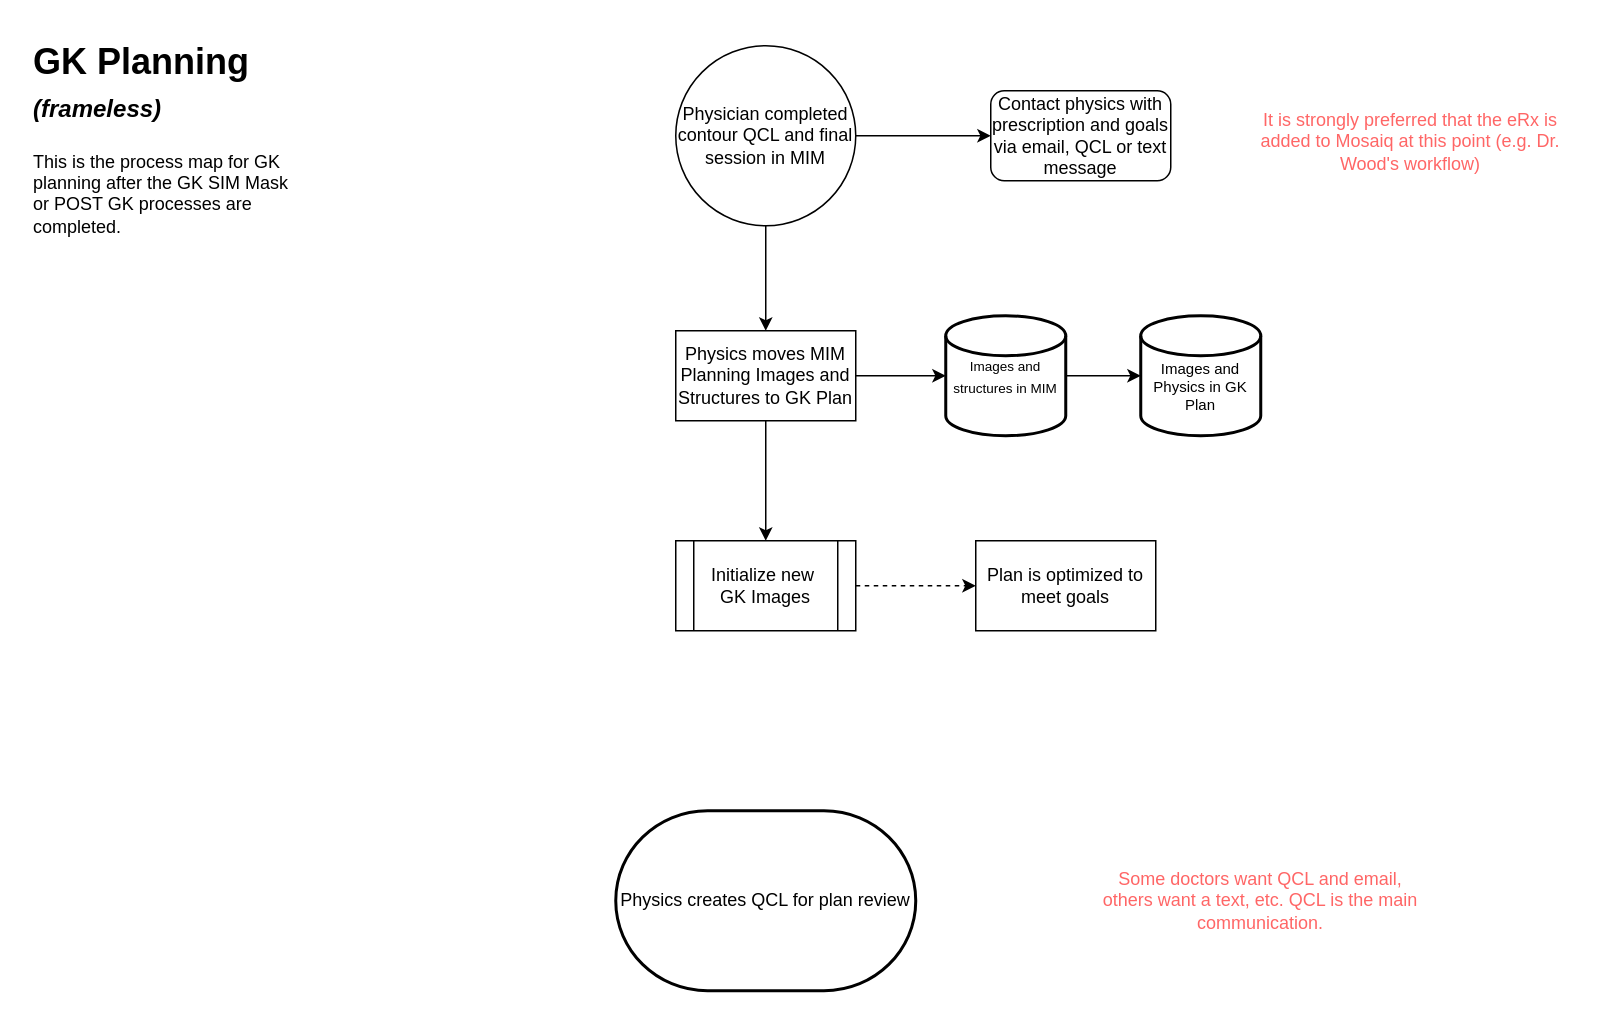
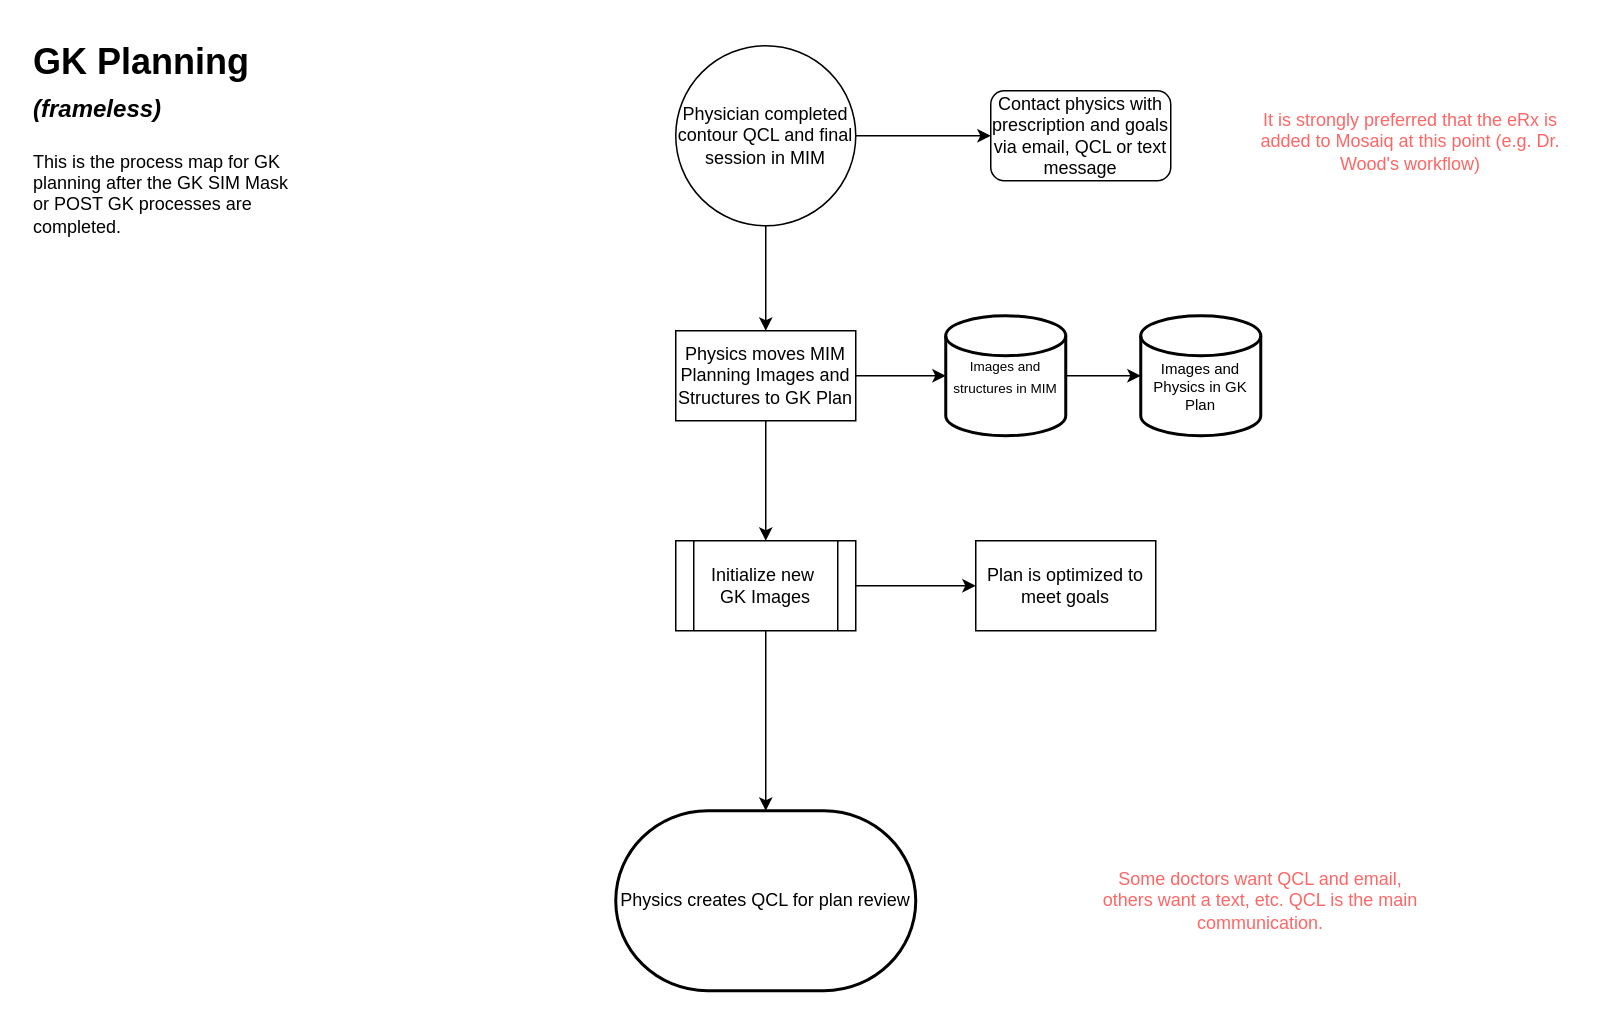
  <mxCell id="0" />
  <mxCell id="1" parent="0" />
  <mxCell id="2" value="&lt;h1 style=&quot;margin-top: 0px;&quot;&gt;GK Planning &lt;i&gt;&lt;font style=&quot;font-size: 16px;&quot;&gt;(frameless)&lt;/font&gt;&lt;/i&gt;&lt;br&gt;&lt;/h1&gt;&lt;p&gt;This is the process map for GK planning after the GK SIM Mask or POST GK processes are completed.&lt;br&gt;&lt;/p&gt;" style="text;html=1;whiteSpace=wrap;overflow=hidden;rounded=0;" vertex="1" parent="1"><mxGeometry x="20" y="20" width="180" height="140" as="geometry" /></mxCell>
  <mxCell id="3" value="" style="edgeStyle=orthogonalEdgeStyle;rounded=0;orthogonalLoop=1;jettySize=auto;html=1;" edge="1" parent="1" source="5" target="6"><mxGeometry relative="1" as="geometry" /></mxCell>
  <mxCell id="4" value="" style="edgeStyle=orthogonalEdgeStyle;rounded=0;orthogonalLoop=1;jettySize=auto;html=1;" edge="1" parent="1" source="5" target="10"><mxGeometry relative="1" as="geometry" /></mxCell>
  <mxCell id="5" value="Physician completed contour QCL and final session in MIM" style="ellipse;whiteSpace=wrap;html=1;aspect=fixed;" vertex="1" parent="1"><mxGeometry x="450" y="30" width="120" height="120" as="geometry" /></mxCell>
  <mxCell id="6" value="Contact physics with prescription and goals via email, QCL or text message" style="rounded=1;whiteSpace=wrap;html=1;" vertex="1" parent="1"><mxGeometry x="660" y="60" width="120" height="60" as="geometry" /></mxCell>
  <mxCell id="7" value="&lt;font color=&quot;#ff6666&quot;&gt;It is strongly preferred that the eRx is added to Mosaiq at this point (e.g. Dr. Wood's workflow)&lt;/font&gt;" style="text;html=1;align=center;verticalAlign=middle;whiteSpace=wrap;rounded=0;" vertex="1" parent="1"><mxGeometry x="830" y="60" width="220" height="67.5" as="geometry" /></mxCell>
  <mxCell id="8" style="edgeStyle=orthogonalEdgeStyle;rounded=0;orthogonalLoop=1;jettySize=auto;html=1;" edge="1" parent="1" source="10" target="11"><mxGeometry relative="1" as="geometry" /></mxCell>
  <mxCell id="9" value="" style="edgeStyle=orthogonalEdgeStyle;rounded=0;orthogonalLoop=1;jettySize=auto;html=1;" edge="1" parent="1" source="10" target="15"><mxGeometry relative="1" as="geometry" /></mxCell>
  <mxCell id="10" value="Physics moves MIM Planning Images and Structures to GK Plan" style="whiteSpace=wrap;html=1;" vertex="1" parent="1"><mxGeometry x="450" y="220" width="120" height="60" as="geometry" /></mxCell>
  <mxCell id="11" value="&lt;font style=&quot;font-size: 9px;&quot;&gt;Images and structures in MIM&lt;/font&gt;" style="strokeWidth=2;html=1;shape=mxgraph.flowchart.database;whiteSpace=wrap;" vertex="1" parent="1"><mxGeometry x="630" y="210" width="80" height="80" as="geometry" /></mxCell>
  <mxCell id="12" value="&lt;div&gt;&lt;font style=&quot;font-size: 10px;&quot;&gt;&lt;br&gt;&lt;/font&gt;&lt;/div&gt;&lt;div style=&quot;font-size: 10px;&quot;&gt;&lt;font style=&quot;font-size: 10px;&quot;&gt;Images and Physics in GK Plan&lt;/font&gt;&lt;/div&gt;" style="strokeWidth=2;html=1;shape=mxgraph.flowchart.database;whiteSpace=wrap;" vertex="1" parent="1"><mxGeometry x="760" y="210" width="80" height="80" as="geometry" /></mxCell>
  <mxCell id="13" style="edgeStyle=orthogonalEdgeStyle;rounded=0;orthogonalLoop=1;jettySize=auto;html=1;entryX=0;entryY=0.5;entryDx=0;entryDy=0;entryPerimeter=0;" edge="1" parent="1" source="11" target="12"><mxGeometry relative="1" as="geometry" /></mxCell>
- <mxCell id="14" value="" style="edgeStyle=orthogonalEdgeStyle;rounded=0;orthogonalLoop=1;jettySize=auto;html=1;dashed=1;" edge="1" parent="1" source="15" target="17"><mxGeometry relative="1" as="geometry" /></mxCell>
+ <mxCell id="14" value="" style="edgeStyle=orthogonalEdgeStyle;rounded=0;orthogonalLoop=1;jettySize=auto;html=1;" edge="1" parent="1" source="15" target="17"><mxGeometry relative="1" as="geometry" /></mxCell>
  <mxCell id="15" value="&lt;div&gt;Initialize new&amp;nbsp;&lt;/div&gt;&lt;div&gt;GK Images&lt;/div&gt;" style="shape=process;whiteSpace=wrap;html=1;backgroundOutline=1;" vertex="1" parent="1"><mxGeometry x="450" y="360" width="120" height="60" as="geometry" /></mxCell>
  <mxCell id="16" value="&lt;div&gt;Physics creates QCL for plan review&lt;/div&gt;" style="strokeWidth=2;html=1;shape=mxgraph.flowchart.terminator;whiteSpace=wrap;" vertex="1" parent="1"><mxGeometry x="410" y="540" width="200" height="120" as="geometry" /></mxCell>
  <mxCell id="17" value="Plan is optimized to meet goals" style="whiteSpace=wrap;html=1;" vertex="1" parent="1"><mxGeometry x="650" y="360" width="120" height="60" as="geometry" /></mxCell>
+ <mxCell id="18" style="edgeStyle=orthogonalEdgeStyle;rounded=0;orthogonalLoop=1;jettySize=auto;html=1;entryX=0.5;entryY=0;entryDx=0;entryDy=0;entryPerimeter=0;" edge="1" parent="1" source="15" target="16"><mxGeometry relative="1" as="geometry" /></mxCell>
  <mxCell id="19" value="&lt;font color=&quot;#ff6666&quot;&gt;Some doctors want QCL and email, others want a text, etc. QCL is the main communication.&lt;br&gt;&lt;/font&gt;" style="text;html=1;align=center;verticalAlign=middle;whiteSpace=wrap;rounded=0;" vertex="1" parent="1"><mxGeometry x="730" y="566.25" width="220" height="67.5" as="geometry" /></mxCell>
